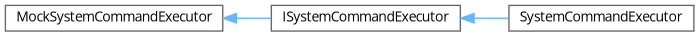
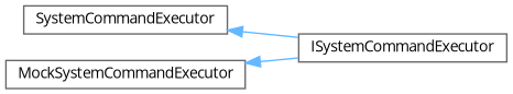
  digraph {
    fontname="Open Sans"
    rankdir=LR
    node [color=grey40 fillcolor=white fontname="Open Sans" fontsize=10 shape=box style=filled]
    edge [color=steelblue1 dir=back fontname="Open Sans" fontsize=10 labelfontname=Helvetica labelfontsize=10 style=solid]
    n1 [height=0.2 label=ISystemCommandExecutor width=0.4]
    n2 [height=0.2 label=SystemCommandExecutor width=0.4]
    n3 [height=0.2 label=MockSystemCommandExecutor width=0.4]
-   n1 -> n2
+   n2 -> n1
    n3 -> n1
  }
